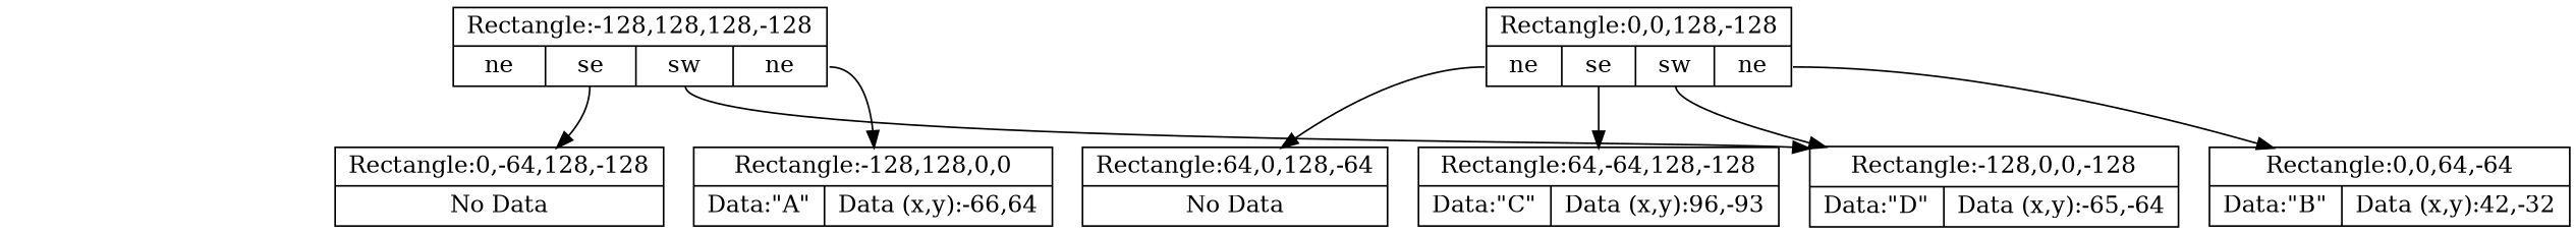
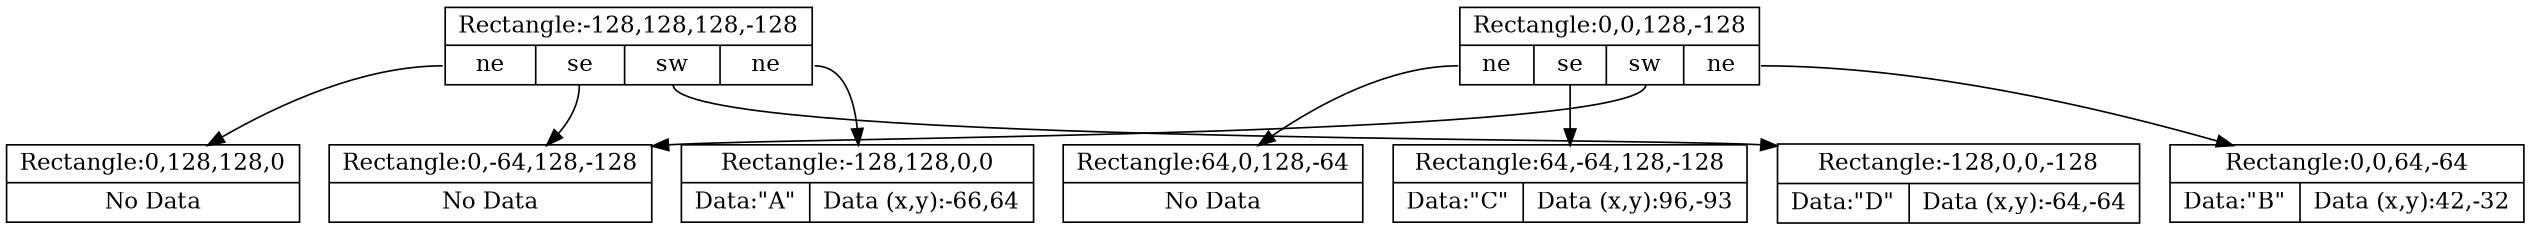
  digraph {
    node [shape=record]
    edge [tailport=ne]
    n1 [label="{Rectangle:-128,128,128,-128|{<ne>ne|<se>se|<sw>sw|<nw>ne}}"]
-   n3 [label="{Rectangle:-128,0,0,-128|{Data:\"D\"|Data (x,y):-65,-64}}"]
+   n2 [label="{Rectangle:0,128,128,0|No Data}"]
+   n3 [label="{Rectangle:-128,0,0,-128|{Data:\"D\"|Data (x,y):-64,-64}}"]
    n4 [label="{Rectangle:-128,128,0,0|{Data:\"A\"|Data (x,y):-66,64}}"]
    n5 [label="{Rectangle:0,-64,128,-128|No Data}"]
    n6 [label="{Rectangle:0,0,128,-128|{<ne>ne|<se>se|<sw>sw|<nw>ne}}"]
    n7 [label="{Rectangle:64,0,128,-64|No Data}"]
    n8 [label="{Rectangle:64,-64,128,-128|{Data:\"C\"|Data (x,y):96,-93}}"]
    n9 [label="{Rectangle:0,0,64,-64|{Data:\"B\"|Data (x,y):42,-32}}"]
+   n1 -> n2
    n1 -> n3 [tailport=sw]
    n1 -> n4 [tailport=nw]
    n1 -> n5 [tailport=se]
-   n6 -> n3 [tailport=sw]
+   n6 -> n5 [tailport=sw]
    n6 -> n7
    n6 -> n8 [tailport=se]
    n6 -> n9 [tailport=nw]
  }
